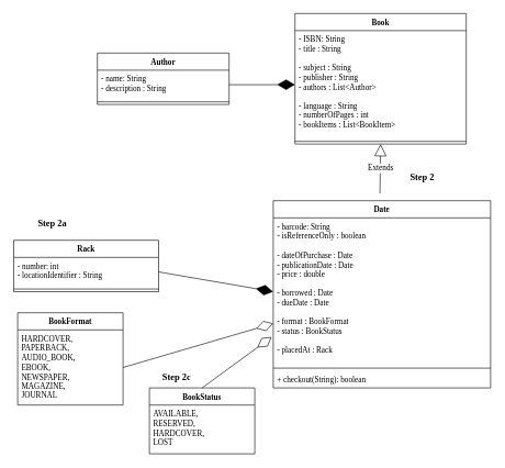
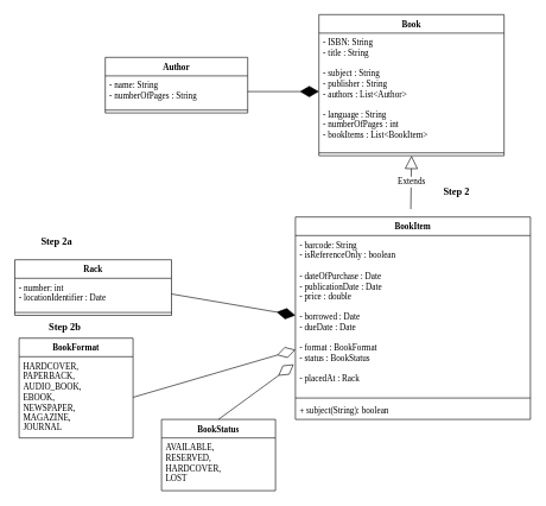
  <mxCell id="0" />
  <mxCell id="1" parent="0" />
  <mxCell id="2" value="&lt;font face=&quot;Lucida Console&quot;&gt;Book&lt;/font&gt;" style="swimlane;fontStyle=1;align=center;verticalAlign=top;childLayout=stackLayout;horizontal=1;startSize=26;horizontalStack=0;resizeParent=1;resizeParentMax=0;resizeLast=0;collapsible=1;marginBottom=0;whiteSpace=wrap;html=1;spacingLeft=4;spacingRight=4;fontFamily=Helvetica;fontSize=12;fontColor=default;fillColor=none;gradientColor=none;" vertex="1" parent="1"><mxGeometry x="447" y="20" width="260" height="198" as="geometry" /></mxCell>
  <mxCell id="3" value="&lt;font face=&quot;Lucida Console&quot;&gt;- ISBN: String&lt;/font&gt;&lt;div&gt;&lt;font face=&quot;Lucida Console&quot;&gt;- title : String&lt;/font&gt;&lt;/div&gt;&lt;div&gt;&lt;font face=&quot;Lucida Console&quot;&gt;&lt;br&gt;&lt;/font&gt;&lt;/div&gt;&lt;div&gt;&lt;font face=&quot;Lucida Console&quot;&gt;- subject : String&lt;/font&gt;&lt;/div&gt;&lt;div&gt;&lt;font face=&quot;Lucida Console&quot;&gt;- publisher : String&lt;/font&gt;&lt;/div&gt;&lt;div&gt;&lt;font face=&quot;Lucida Console&quot;&gt;- authors : List&amp;lt;Author&amp;gt;&lt;/font&gt;&lt;/div&gt;&lt;div&gt;&lt;font face=&quot;Lucida Console&quot;&gt;&lt;br&gt;&lt;/font&gt;&lt;/div&gt;&lt;div&gt;&lt;font face=&quot;Lucida Console&quot;&gt;- language : String&lt;/font&gt;&lt;/div&gt;&lt;div&gt;&lt;font face=&quot;Lucida Console&quot;&gt;- numberOfPages : int&lt;/font&gt;&lt;/div&gt;&lt;div&gt;&lt;font face=&quot;Lucida Console&quot;&gt;- bookItems : List&amp;lt;BookItem&amp;gt;&lt;/font&gt;&lt;/div&gt;" style="text;strokeColor=none;fillColor=none;align=left;verticalAlign=top;spacingLeft=4;spacingRight=4;overflow=hidden;rotatable=0;points=[[0,0.5],[1,0.5]];portConstraint=eastwest;whiteSpace=wrap;html=1;fontFamily=Helvetica;fontSize=12;fontColor=default;" vertex="1" parent="2"><mxGeometry y="26" width="260" height="164" as="geometry" /></mxCell>
  <mxCell id="4" value="" style="line;strokeWidth=1;fillColor=none;align=left;verticalAlign=middle;spacingTop=-1;spacingLeft=3;spacingRight=3;rotatable=0;labelPosition=right;points=[];portConstraint=eastwest;strokeColor=inherit;fontFamily=Helvetica;fontSize=12;fontColor=default;" vertex="1" parent="2"><mxGeometry y="190" width="260" height="8" as="geometry" /></mxCell>
  <mxCell id="5" value="&lt;font face=&quot;Lucida Console&quot;&gt;Author&lt;/font&gt;" style="swimlane;fontStyle=1;align=center;verticalAlign=top;childLayout=stackLayout;horizontal=1;startSize=26;horizontalStack=0;resizeParent=1;resizeParentMax=0;resizeLast=0;collapsible=1;marginBottom=0;whiteSpace=wrap;html=1;spacingLeft=4;spacingRight=4;fontFamily=Helvetica;fontSize=12;fontColor=default;fillColor=none;gradientColor=none;" vertex="1" parent="1"><mxGeometry x="147" y="80" width="200" height="78" as="geometry" /></mxCell>
- <mxCell id="6" value="&lt;font face=&quot;Lucida Console&quot;&gt;- name: String&lt;/font&gt;&lt;div&gt;&lt;font face=&quot;Lucida Console&quot;&gt;- description : String&lt;/font&gt;&lt;/div&gt;" style="text;strokeColor=none;fillColor=none;align=left;verticalAlign=top;spacingLeft=4;spacingRight=4;overflow=hidden;rotatable=0;points=[[0,0.5],[1,0.5]];portConstraint=eastwest;whiteSpace=wrap;html=1;fontFamily=Helvetica;fontSize=12;fontColor=default;" vertex="1" parent="5"><mxGeometry y="26" width="200" height="44" as="geometry" /></mxCell>
+ <mxCell id="6" value="&lt;font face=&quot;Lucida Console&quot;&gt;- name: String&lt;/font&gt;&lt;div&gt;&lt;font face=&quot;Lucida Console&quot;&gt;- numberOfPages : String&lt;/font&gt;&lt;/div&gt;" style="text;strokeColor=none;fillColor=none;align=left;verticalAlign=top;spacingLeft=4;spacingRight=4;overflow=hidden;rotatable=0;points=[[0,0.5],[1,0.5]];portConstraint=eastwest;whiteSpace=wrap;html=1;fontFamily=Helvetica;fontSize=12;fontColor=default;" vertex="1" parent="5"><mxGeometry y="26" width="200" height="44" as="geometry" /></mxCell>
  <mxCell id="7" value="" style="line;strokeWidth=1;fillColor=none;align=left;verticalAlign=middle;spacingTop=-1;spacingLeft=3;spacingRight=3;rotatable=0;labelPosition=right;points=[];portConstraint=eastwest;strokeColor=inherit;fontFamily=Helvetica;fontSize=12;fontColor=default;" vertex="1" parent="5"><mxGeometry y="70" width="200" height="8" as="geometry" /></mxCell>
  <mxCell id="8" value="" style="endArrow=diamondThin;endFill=1;endSize=24;html=1;rounded=0;fontFamily=Helvetica;fontSize=12;fontColor=default;exitX=1;exitY=0.5;exitDx=0;exitDy=0;" edge="1" parent="1" source="6" target="3"><mxGeometry width="160" relative="1" as="geometry"><mxPoint x="307" y="133.5" as="sourcePoint" /><mxPoint x="467" y="133.5" as="targetPoint" /></mxGeometry></mxCell>
- <mxCell id="9" value="&lt;font face=&quot;Lucida Console&quot;&gt;Date&lt;/font&gt;" style="swimlane;fontStyle=1;align=center;verticalAlign=top;childLayout=stackLayout;horizontal=1;startSize=26;horizontalStack=0;resizeParent=1;resizeParentMax=0;resizeLast=0;collapsible=1;marginBottom=0;whiteSpace=wrap;html=1;spacingLeft=4;spacingRight=4;fontFamily=Helvetica;fontSize=12;fontColor=default;fillColor=none;gradientColor=none;" vertex="1" parent="1"><mxGeometry x="414" y="304" width="330" height="284" as="geometry" /></mxCell>
+ <mxCell id="9" value="&lt;font face=&quot;Lucida Console&quot;&gt;BookItem&lt;/font&gt;" style="swimlane;fontStyle=1;align=center;verticalAlign=top;childLayout=stackLayout;horizontal=1;startSize=26;horizontalStack=0;resizeParent=1;resizeParentMax=0;resizeLast=0;collapsible=1;marginBottom=0;whiteSpace=wrap;html=1;spacingLeft=4;spacingRight=4;fontFamily=Helvetica;fontSize=12;fontColor=default;fillColor=none;gradientColor=none;" vertex="1" parent="1"><mxGeometry x="414" y="304" width="330" height="284" as="geometry" /></mxCell>
  <mxCell id="10" value="&lt;font face=&quot;Lucida Console&quot;&gt;- barcode: String&lt;/font&gt;&lt;div&gt;&lt;font face=&quot;Lucida Console&quot;&gt;- isReferenceOnly : boolean&lt;/font&gt;&lt;/div&gt;&lt;div&gt;&lt;font face=&quot;Lucida Console&quot;&gt;&lt;br&gt;&lt;/font&gt;&lt;/div&gt;&lt;div&gt;&lt;font face=&quot;Lucida Console&quot;&gt;- dateOfPurchase : Date&lt;/font&gt;&lt;/div&gt;&lt;div&gt;&lt;font face=&quot;Lucida Console&quot;&gt;- publicationDate : Date&lt;/font&gt;&lt;/div&gt;&lt;div&gt;&lt;font face=&quot;Lucida Console&quot;&gt;- price : double&lt;/font&gt;&lt;/div&gt;&lt;div&gt;&lt;font face=&quot;Lucida Console&quot;&gt;&lt;br&gt;&lt;/font&gt;&lt;/div&gt;&lt;div&gt;&lt;font face=&quot;Lucida Console&quot;&gt;- borrowed : Date&lt;/font&gt;&lt;/div&gt;&lt;div&gt;&lt;font face=&quot;Lucida Console&quot;&gt;- dueDate : Date&lt;/font&gt;&lt;/div&gt;&lt;div&gt;&lt;font face=&quot;Lucida Console&quot;&gt;&lt;br&gt;&lt;/font&gt;&lt;/div&gt;&lt;div&gt;&lt;font face=&quot;Lucida Console&quot;&gt;- format : BookFormat&lt;/font&gt;&lt;/div&gt;&lt;div&gt;&lt;font face=&quot;Lucida Console&quot;&gt;- status : BookStatus&lt;/font&gt;&lt;/div&gt;&lt;div&gt;&lt;font face=&quot;Lucida Console&quot;&gt;&lt;br&gt;&lt;/font&gt;&lt;/div&gt;&lt;div&gt;&lt;font face=&quot;Lucida Console&quot;&gt;- placedAt : Rack&lt;/font&gt;&lt;/div&gt;" style="text;strokeColor=none;fillColor=none;align=left;verticalAlign=top;spacingLeft=4;spacingRight=4;overflow=hidden;rotatable=0;points=[[0,0.5],[1,0.5]];portConstraint=eastwest;whiteSpace=wrap;html=1;fontFamily=Helvetica;fontSize=12;fontColor=default;" vertex="1" parent="9"><mxGeometry y="26" width="330" height="224" as="geometry" /></mxCell>
  <mxCell id="11" value="" style="line;strokeWidth=1;fillColor=none;align=left;verticalAlign=middle;spacingTop=-1;spacingLeft=3;spacingRight=3;rotatable=0;labelPosition=right;points=[];portConstraint=eastwest;strokeColor=inherit;fontFamily=Helvetica;fontSize=12;fontColor=default;" vertex="1" parent="9"><mxGeometry y="250" width="330" height="8" as="geometry" /></mxCell>
- <mxCell id="12" value="&lt;font face=&quot;Lucida Console&quot;&gt;+ checkout(String): boolean&lt;/font&gt;" style="text;strokeColor=none;fillColor=none;align=left;verticalAlign=top;spacingLeft=4;spacingRight=4;overflow=hidden;rotatable=0;points=[[0,0.5],[1,0.5]];portConstraint=eastwest;whiteSpace=wrap;html=1;fontFamily=Helvetica;fontSize=12;fontColor=default;" vertex="1" parent="9"><mxGeometry y="258" width="330" height="26" as="geometry" /></mxCell>
+ <mxCell id="12" value="&lt;font face=&quot;Lucida Console&quot;&gt;+ subject(String): boolean&lt;/font&gt;" style="text;strokeColor=none;fillColor=none;align=left;verticalAlign=top;spacingLeft=4;spacingRight=4;overflow=hidden;rotatable=0;points=[[0,0.5],[1,0.5]];portConstraint=eastwest;whiteSpace=wrap;html=1;fontFamily=Helvetica;fontSize=12;fontColor=default;" vertex="1" parent="9"><mxGeometry y="258" width="330" height="26" as="geometry" /></mxCell>
  <mxCell id="13" value="&lt;font face=&quot;Lucida Console&quot;&gt;Rack&lt;/font&gt;" style="swimlane;fontStyle=1;align=center;verticalAlign=top;childLayout=stackLayout;horizontal=1;startSize=26;horizontalStack=0;resizeParent=1;resizeParentMax=0;resizeLast=0;collapsible=1;marginBottom=0;whiteSpace=wrap;html=1;spacingLeft=4;spacingRight=4;fontFamily=Helvetica;fontSize=12;fontColor=default;fillColor=none;gradientColor=none;" vertex="1" parent="1"><mxGeometry x="20" y="364" width="220" height="78" as="geometry" /></mxCell>
- <mxCell id="14" value="&lt;font face=&quot;Lucida Console&quot;&gt;- number: int&lt;/font&gt;&lt;div&gt;&lt;font face=&quot;Lucida Console&quot;&gt;- locationIdentifier : String&lt;/font&gt;&lt;/div&gt;" style="text;strokeColor=none;fillColor=none;align=left;verticalAlign=top;spacingLeft=4;spacingRight=4;overflow=hidden;rotatable=0;points=[[0,0.5],[1,0.5]];portConstraint=eastwest;whiteSpace=wrap;html=1;fontFamily=Helvetica;fontSize=12;fontColor=default;" vertex="1" parent="13"><mxGeometry y="26" width="220" height="44" as="geometry" /></mxCell>
+ <mxCell id="14" value="&lt;font face=&quot;Lucida Console&quot;&gt;- number: int&lt;/font&gt;&lt;div&gt;&lt;font face=&quot;Lucida Console&quot;&gt;- locationIdentifier : Date&lt;/font&gt;&lt;/div&gt;" style="text;strokeColor=none;fillColor=none;align=left;verticalAlign=top;spacingLeft=4;spacingRight=4;overflow=hidden;rotatable=0;points=[[0,0.5],[1,0.5]];portConstraint=eastwest;whiteSpace=wrap;html=1;fontFamily=Helvetica;fontSize=12;fontColor=default;" vertex="1" parent="13"><mxGeometry y="26" width="220" height="44" as="geometry" /></mxCell>
  <mxCell id="15" value="" style="line;strokeWidth=1;fillColor=none;align=left;verticalAlign=middle;spacingTop=-1;spacingLeft=3;spacingRight=3;rotatable=0;labelPosition=right;points=[];portConstraint=eastwest;strokeColor=inherit;fontFamily=Helvetica;fontSize=12;fontColor=default;" vertex="1" parent="13"><mxGeometry y="70" width="220" height="8" as="geometry" /></mxCell>
  <mxCell id="16" value="&lt;font face=&quot;Lucida Console&quot;&gt;BookFormat&lt;/font&gt;" style="swimlane;fontStyle=1;align=center;verticalAlign=top;childLayout=stackLayout;horizontal=1;startSize=26;horizontalStack=0;resizeParent=1;resizeParentMax=0;resizeLast=0;collapsible=1;marginBottom=0;whiteSpace=wrap;html=1;spacingLeft=4;spacingRight=4;fontFamily=Helvetica;fontSize=12;fontColor=default;fillColor=none;gradientColor=none;" vertex="1" parent="1"><mxGeometry x="26" y="474" width="160" height="140" as="geometry" /></mxCell>
  <mxCell id="17" value="&lt;font face=&quot;Lucida Console&quot;&gt;HARDCOVER,&lt;/font&gt;&lt;div&gt;&lt;font face=&quot;Lucida Console&quot;&gt;PAPERBACK,&lt;/font&gt;&lt;/div&gt;&lt;div&gt;&lt;font face=&quot;Lucida Console&quot;&gt;AUDIO_BOOK,&lt;/font&gt;&lt;/div&gt;&lt;div&gt;&lt;font face=&quot;Lucida Console&quot;&gt;EBOOK,&lt;/font&gt;&lt;/div&gt;&lt;div&gt;&lt;font face=&quot;Lucida Console&quot;&gt;NEWSPAPER,&lt;/font&gt;&lt;/div&gt;&lt;div&gt;&lt;font face=&quot;Lucida Console&quot;&gt;MAGAZINE,&lt;/font&gt;&lt;/div&gt;&lt;div&gt;&lt;font face=&quot;Lucida Console&quot;&gt;JOURNAL&lt;/font&gt;&lt;/div&gt;&lt;div&gt;&lt;font face=&quot;Lucida Console&quot;&gt;&lt;br&gt;&lt;/font&gt;&lt;/div&gt;" style="text;strokeColor=none;fillColor=none;align=left;verticalAlign=top;spacingLeft=4;spacingRight=4;overflow=hidden;rotatable=0;points=[[0,0.5],[1,0.5]];portConstraint=eastwest;whiteSpace=wrap;html=1;fontFamily=Helvetica;fontSize=12;fontColor=default;" vertex="1" parent="16"><mxGeometry y="26" width="160" height="114" as="geometry" /></mxCell>
  <mxCell id="18" value="" style="endArrow=diamondThin;endFill=1;endSize=24;html=1;rounded=0;fontFamily=Helvetica;fontSize=12;fontColor=default;entryX=0;entryY=0.5;entryDx=0;entryDy=0;exitX=1;exitY=0.5;exitDx=0;exitDy=0;" edge="1" parent="1" source="14" target="10"><mxGeometry width="160" relative="1" as="geometry"><mxPoint x="250" y="474" as="sourcePoint" /><mxPoint x="410" y="474" as="targetPoint" /></mxGeometry></mxCell>
  <mxCell id="19" value="" style="endArrow=diamondThin;endFill=0;endSize=24;html=1;rounded=0;fontFamily=Helvetica;fontSize=12;fontColor=default;exitX=1;exitY=0.5;exitDx=0;exitDy=0;" edge="1" parent="1" source="17" target="10"><mxGeometry width="160" relative="1" as="geometry"><mxPoint x="250" y="504" as="sourcePoint" /><mxPoint x="410" y="504" as="targetPoint" /></mxGeometry></mxCell>
  <mxCell id="20" value="&lt;font face=&quot;Lucida Console&quot;&gt;BookStatus&lt;/font&gt;" style="swimlane;fontStyle=1;align=center;verticalAlign=top;childLayout=stackLayout;horizontal=1;startSize=26;horizontalStack=0;resizeParent=1;resizeParentMax=0;resizeLast=0;collapsible=1;marginBottom=0;whiteSpace=wrap;html=1;spacingLeft=4;spacingRight=4;fontFamily=Helvetica;fontSize=12;fontColor=default;fillColor=none;gradientColor=none;" vertex="1" parent="1"><mxGeometry x="226" y="588" width="160" height="100" as="geometry" /></mxCell>
  <mxCell id="21" value="&lt;font face=&quot;Lucida Console&quot;&gt;AVAILABLE,&lt;/font&gt;&lt;div&gt;&lt;font face=&quot;Lucida Console&quot;&gt;RESERVED,&lt;/font&gt;&lt;/div&gt;&lt;div&gt;&lt;font face=&quot;Lucida Console&quot;&gt;HARDCOVER,&lt;/font&gt;&lt;/div&gt;&lt;div&gt;&lt;font face=&quot;Lucida Console&quot;&gt;LOST&lt;/font&gt;&lt;/div&gt;" style="text;strokeColor=none;fillColor=none;align=left;verticalAlign=top;spacingLeft=4;spacingRight=4;overflow=hidden;rotatable=0;points=[[0,0.5],[1,0.5]];portConstraint=eastwest;whiteSpace=wrap;html=1;fontFamily=Helvetica;fontSize=12;fontColor=default;" vertex="1" parent="20"><mxGeometry y="26" width="160" height="74" as="geometry" /></mxCell>
  <mxCell id="22" value="" style="endArrow=diamondThin;endFill=0;endSize=24;html=1;rounded=0;fontFamily=Helvetica;fontSize=12;fontColor=default;exitX=0.5;exitY=0;exitDx=0;exitDy=0;entryX=-0.007;entryY=0.807;entryDx=0;entryDy=0;entryPerimeter=0;" edge="1" parent="1" source="20" target="10"><mxGeometry width="160" relative="1" as="geometry"><mxPoint x="266" y="613" as="sourcePoint" /><mxPoint x="416" y="453" as="targetPoint" /></mxGeometry></mxCell>
  <mxCell id="23" value="&lt;font face=&quot;Lucida Console&quot;&gt;Extends&lt;/font&gt;" style="endArrow=block;endSize=16;endFill=0;html=1;rounded=0;fontFamily=Helvetica;fontSize=12;fontColor=default;entryX=0.5;entryY=1;entryDx=0;entryDy=0;" edge="1" parent="1" target="2"><mxGeometry width="160" relative="1" as="geometry"><mxPoint x="576" y="293" as="sourcePoint" /><mxPoint x="421" y="323" as="targetPoint" /></mxGeometry></mxCell>
  <mxCell id="24" value="&lt;font style=&quot;font-size: 14px;&quot; face=&quot;Lucida Console&quot;&gt;&lt;b&gt;Step 2&lt;/b&gt;&lt;/font&gt;" style="text;strokeColor=none;fillColor=none;align=left;verticalAlign=top;spacingLeft=4;spacingRight=4;overflow=hidden;rotatable=0;points=[[0,0.5],[1,0.5]];portConstraint=eastwest;whiteSpace=wrap;html=1;fontFamily=Helvetica;fontSize=12;fontColor=default;" vertex="1" parent="1"><mxGeometry x="616" y="254" width="70" height="30" as="geometry" /></mxCell>
  <mxCell id="25" value="&lt;font style=&quot;font-size: 14px;&quot; face=&quot;Lucida Console&quot;&gt;&lt;b&gt;Step 2a&lt;/b&gt;&lt;/font&gt;" style="text;strokeColor=none;fillColor=none;align=left;verticalAlign=top;spacingLeft=4;spacingRight=4;overflow=hidden;rotatable=0;points=[[0,0.5],[1,0.5]];portConstraint=eastwest;whiteSpace=wrap;html=1;fontFamily=Helvetica;fontSize=12;fontColor=default;" vertex="1" parent="1"><mxGeometry x="51" y="324" width="120" height="30" as="geometry" /></mxCell>
- <mxCell id="27" value="&lt;font style=&quot;font-size: 14px;&quot; face=&quot;Lucida Console&quot;&gt;&lt;b&gt;Step 2c&lt;/b&gt;&lt;/font&gt;" style="text;strokeColor=none;fillColor=none;align=left;verticalAlign=top;spacingLeft=4;spacingRight=4;overflow=hidden;rotatable=0;points=[[0,0.5],[1,0.5]];portConstraint=eastwest;whiteSpace=wrap;html=1;fontFamily=Helvetica;fontSize=12;fontColor=default;" vertex="1" parent="1"><mxGeometry x="240" y="558" width="120" height="30" as="geometry" /></mxCell>
+ <mxCell id="26" value="&lt;font style=&quot;font-size: 14px;&quot; face=&quot;Lucida Console&quot;&gt;&lt;b&gt;Step 2b&lt;/b&gt;&lt;/font&gt;" style="text;strokeColor=none;fillColor=none;align=left;verticalAlign=top;spacingLeft=4;spacingRight=4;overflow=hidden;rotatable=0;points=[[0,0.5],[1,0.5]];portConstraint=eastwest;whiteSpace=wrap;html=1;fontFamily=Helvetica;fontSize=12;fontColor=default;" vertex="1" parent="1"><mxGeometry x="62" y="444" width="120" height="30" as="geometry" /></mxCell>
